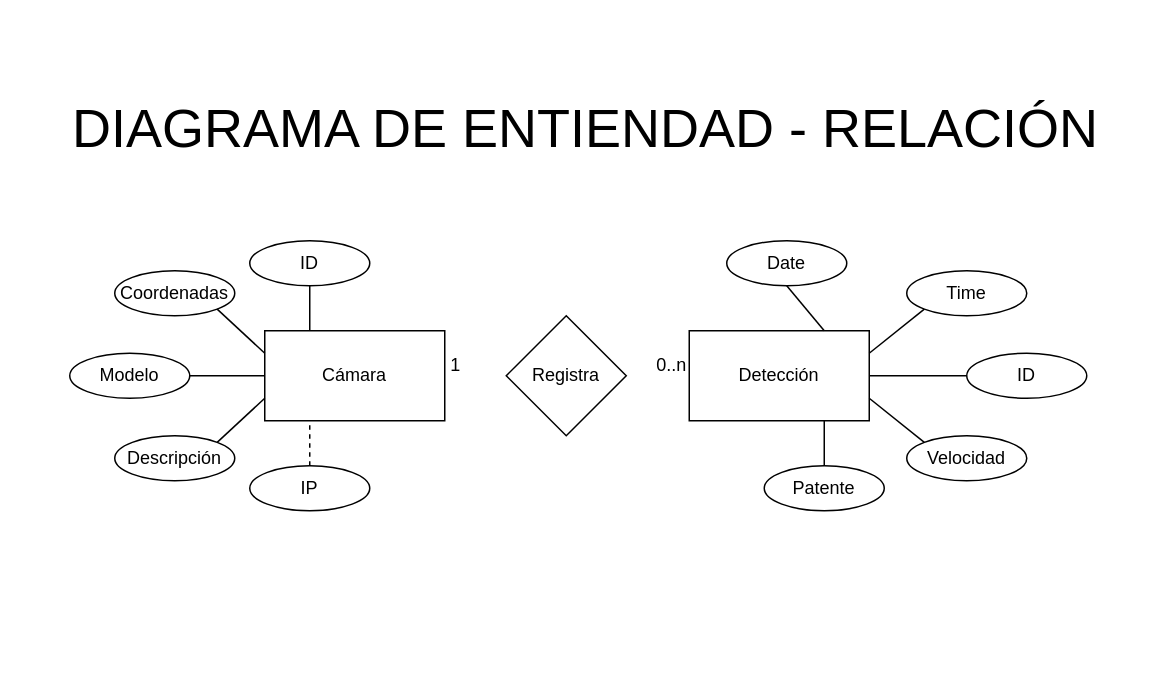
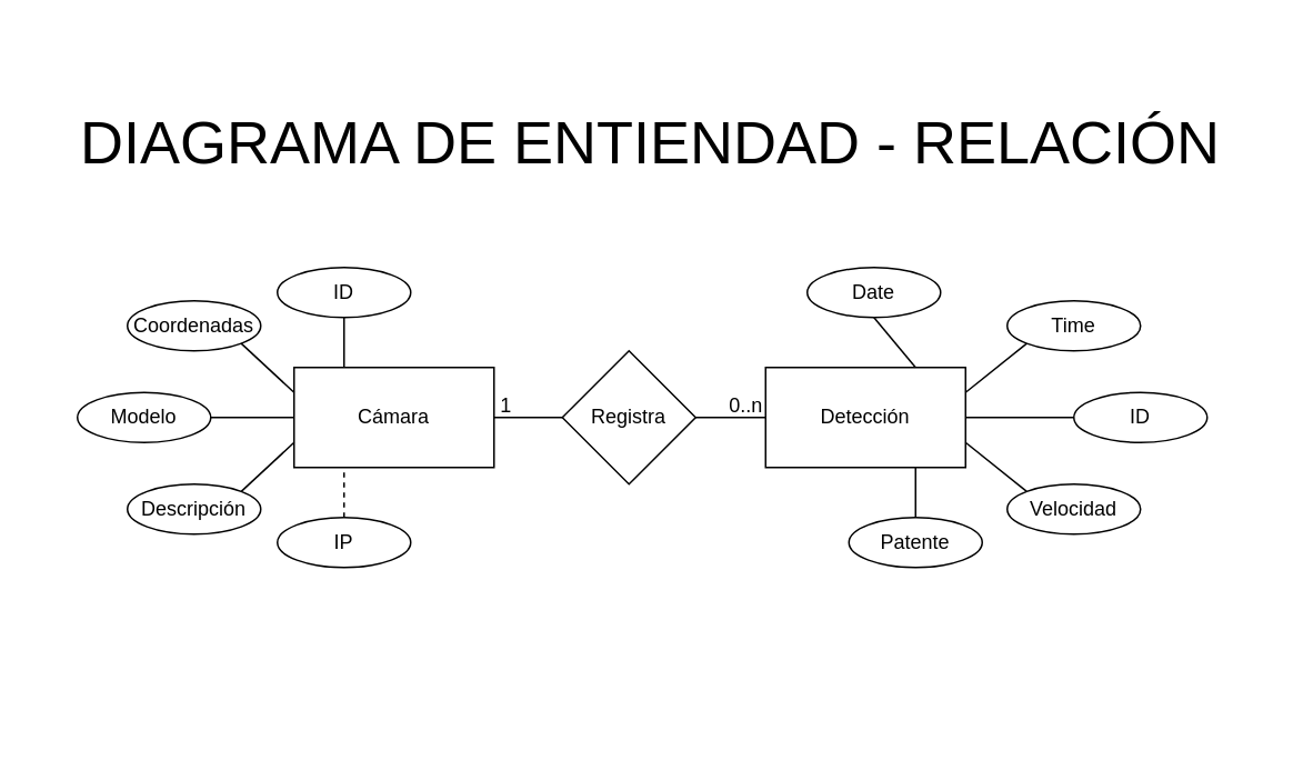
  <mxCell id="0" />
  <mxCell id="1" parent="0" />
  <mxCell id="2" value="Cámara" style="rounded=0;whiteSpace=wrap;html=1;" vertex="1" parent="1"><mxGeometry x="176" y="220" width="120" height="60" as="geometry" /></mxCell>
  <mxCell id="3" value="Descripción" style="ellipse;whiteSpace=wrap;html=1;" vertex="1" parent="1"><mxGeometry x="76" y="290" width="80" height="30" as="geometry" /></mxCell>
  <mxCell id="4" value="Coordenadas" style="ellipse;whiteSpace=wrap;html=1;" vertex="1" parent="1"><mxGeometry x="76" y="180" width="80" height="30" as="geometry" /></mxCell>
  <mxCell id="5" value="Modelo" style="ellipse;whiteSpace=wrap;html=1;" vertex="1" parent="1"><mxGeometry x="46" y="235" width="80" height="30" as="geometry" /></mxCell>
  <mxCell id="6" value="IP" style="ellipse;whiteSpace=wrap;html=1;" vertex="1" parent="1"><mxGeometry x="166" y="310" width="80" height="30" as="geometry" /></mxCell>
  <mxCell id="7" value="ID" style="ellipse;whiteSpace=wrap;html=1;" vertex="1" parent="1"><mxGeometry x="166" y="160" width="80" height="30" as="geometry" /></mxCell>
  <mxCell id="8" value="Detección" style="rounded=0;whiteSpace=wrap;html=1;" vertex="1" parent="1"><mxGeometry x="459" y="220" width="120" height="60" as="geometry" /></mxCell>
  <mxCell id="9" value="Velocidad" style="ellipse;whiteSpace=wrap;html=1;" vertex="1" parent="1"><mxGeometry x="604" y="290" width="80" height="30" as="geometry" /></mxCell>
  <mxCell id="10" value="Date" style="ellipse;whiteSpace=wrap;html=1;" vertex="1" parent="1"><mxGeometry x="484" y="160" width="80" height="30" as="geometry" /></mxCell>
  <mxCell id="11" value="Patente" style="ellipse;whiteSpace=wrap;html=1;" vertex="1" parent="1"><mxGeometry x="509" y="310" width="80" height="30" as="geometry" /></mxCell>
  <mxCell id="12" value="ID" style="ellipse;whiteSpace=wrap;html=1;" vertex="1" parent="1"><mxGeometry x="644" y="235" width="80" height="30" as="geometry" /></mxCell>
  <mxCell id="13" value="" style="endArrow=none;html=1;rounded=0;entryX=1;entryY=1;entryDx=0;entryDy=0;exitX=0;exitY=0.25;exitDx=0;exitDy=0;" edge="1" parent="1" source="2" target="4"><mxGeometry width="50" height="50" relative="1" as="geometry"><mxPoint x="246" y="380" as="sourcePoint" /><mxPoint x="296" y="330" as="targetPoint" /></mxGeometry></mxCell>
  <mxCell id="14" value="" style="endArrow=none;html=1;rounded=0;exitX=1;exitY=0;exitDx=0;exitDy=0;entryX=0;entryY=0.75;entryDx=0;entryDy=0;" edge="1" parent="1" source="3" target="2"><mxGeometry width="50" height="50" relative="1" as="geometry"><mxPoint x="396" y="340" as="sourcePoint" /><mxPoint x="446" y="290" as="targetPoint" /></mxGeometry></mxCell>
  <mxCell id="15" value="" style="endArrow=none;html=1;rounded=0;entryX=1;entryY=0.5;entryDx=0;entryDy=0;exitX=0;exitY=0.5;exitDx=0;exitDy=0;" edge="1" parent="1" source="2" target="5"><mxGeometry width="50" height="50" relative="1" as="geometry"><mxPoint x="406" y="350" as="sourcePoint" /><mxPoint x="456" y="300" as="targetPoint" /></mxGeometry></mxCell>
  <mxCell id="16" value="" style="endArrow=none;html=1;rounded=0;exitX=0.5;exitY=0;exitDx=0;exitDy=0;entryX=0.25;entryY=1;entryDx=0;entryDy=0;dashed=1;" edge="1" parent="1" source="6" target="2"><mxGeometry width="50" height="50" relative="1" as="geometry"><mxPoint x="416" y="360" as="sourcePoint" /><mxPoint x="466" y="310" as="targetPoint" /></mxGeometry></mxCell>
  <mxCell id="17" value="" style="endArrow=none;html=1;rounded=0;entryX=0.5;entryY=1;entryDx=0;entryDy=0;exitX=0.25;exitY=0;exitDx=0;exitDy=0;" edge="1" parent="1" source="2" target="7"><mxGeometry width="50" height="50" relative="1" as="geometry"><mxPoint x="426" y="370" as="sourcePoint" /><mxPoint x="476" y="320" as="targetPoint" /></mxGeometry></mxCell>
  <mxCell id="18" value="" style="endArrow=none;html=1;rounded=0;entryX=0.5;entryY=1;entryDx=0;entryDy=0;exitX=0.75;exitY=0;exitDx=0;exitDy=0;" edge="1" parent="1" source="8" target="10"><mxGeometry width="50" height="50" relative="1" as="geometry"><mxPoint x="534" y="380" as="sourcePoint" /><mxPoint x="584" y="330" as="targetPoint" /></mxGeometry></mxCell>
  <mxCell id="19" value="" style="endArrow=none;html=1;rounded=0;entryX=0.75;entryY=1;entryDx=0;entryDy=0;exitX=0.5;exitY=0;exitDx=0;exitDy=0;" edge="1" parent="1" source="11" target="8"><mxGeometry width="50" height="50" relative="1" as="geometry"><mxPoint x="544" y="390" as="sourcePoint" /><mxPoint x="594" y="340" as="targetPoint" /></mxGeometry></mxCell>
  <mxCell id="20" value="" style="endArrow=none;html=1;rounded=0;entryX=0;entryY=0.5;entryDx=0;entryDy=0;exitX=1;exitY=0.5;exitDx=0;exitDy=0;" edge="1" parent="1" source="8" target="12"><mxGeometry width="50" height="50" relative="1" as="geometry"><mxPoint x="554" y="400" as="sourcePoint" /><mxPoint x="604" y="350" as="targetPoint" /></mxGeometry></mxCell>
  <mxCell id="21" value="" style="endArrow=none;html=1;rounded=0;entryX=0;entryY=0;entryDx=0;entryDy=0;exitX=1;exitY=0.75;exitDx=0;exitDy=0;" edge="1" parent="1" source="8" target="9"><mxGeometry width="50" height="50" relative="1" as="geometry"><mxPoint x="564" y="410" as="sourcePoint" /><mxPoint x="614" y="360" as="targetPoint" /></mxGeometry></mxCell>
+ <mxCell id="22" value="" style="endArrow=none;html=1;rounded=0;exitX=1;exitY=0.5;exitDx=0;exitDy=0;entryX=0;entryY=0.5;entryDx=0;entryDy=0;" edge="1" parent="1" source="2" target="8"><mxGeometry width="50" height="50" relative="1" as="geometry"><mxPoint x="517" y="420" as="sourcePoint" /><mxPoint x="567" y="370" as="targetPoint" /></mxGeometry></mxCell>
  <mxCell id="23" value="&lt;font style=&quot;font-size: 36px;&quot;&gt;DIAGRAMA DE ENTIENDAD - RELACIÓN&lt;/font&gt;" style="text;html=1;strokeColor=none;fillColor=none;align=center;verticalAlign=middle;whiteSpace=wrap;rounded=0;" vertex="1" parent="1"><mxGeometry x="20" width="740" height="130" as="geometry" y="20" /></mxCell>
  <mxCell id="24" value="" style="endArrow=none;dashed=1;html=1;rounded=0;" edge="1" parent="1"><mxGeometry width="50" height="50" relative="1" as="geometry"><mxPoint x="380" y="440" as="sourcePoint" /><mxPoint x="380" y="440" as="targetPoint" /><Array as="points"><mxPoint x="380" y="440" /></Array></mxGeometry></mxCell>
  <mxCell id="25" value="Time" style="ellipse;whiteSpace=wrap;html=1;" vertex="1" parent="1"><mxGeometry x="604" y="180" width="80" height="30" as="geometry" /></mxCell>
  <mxCell id="26" value="" style="endArrow=none;html=1;rounded=0;entryX=0;entryY=1;entryDx=0;entryDy=0;exitX=1;exitY=0.25;exitDx=0;exitDy=0;" edge="1" parent="1" source="8" target="25"><mxGeometry width="50" height="50" relative="1" as="geometry"><mxPoint x="589" y="275" as="sourcePoint" /><mxPoint x="626" y="304" as="targetPoint" /></mxGeometry></mxCell>
  <mxCell id="27" value="Registra" style="rhombus;whiteSpace=wrap;html=1;" vertex="1" parent="1"><mxGeometry x="337" y="210" width="80" height="80" as="geometry" /></mxCell>
  <mxCell id="28" value="1" style="text;html=1;align=center;verticalAlign=middle;resizable=0;points=[];autosize=1;strokeColor=none;fillColor=none;" vertex="1" parent="1"><mxGeometry x="288" y="228" width="30" height="30" as="geometry" /></mxCell>
  <mxCell id="29" value="0..n" style="text;html=1;align=center;verticalAlign=middle;resizable=0;points=[];autosize=1;strokeColor=none;fillColor=none;" vertex="1" parent="1"><mxGeometry x="427" y="228" width="40" height="30" as="geometry" /></mxCell>
